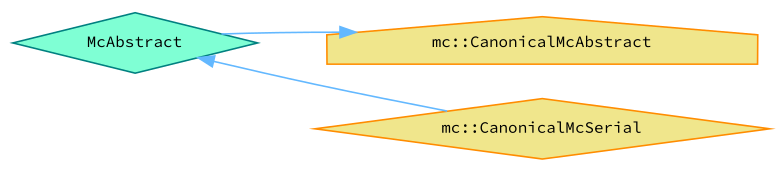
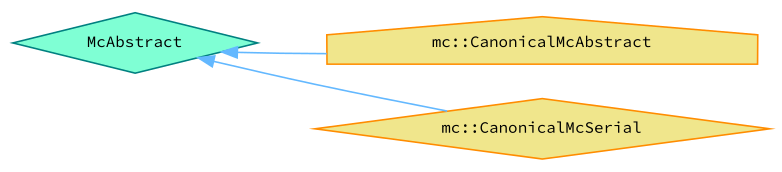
  digraph {
    fontname="Source Code Pro"
    rankdir=LR
    node [color=darkorange fillcolor=khaki fontname="Source Code Pro" fontsize=10 shape=diamond style=filled]
    edge [color=steelblue1 dir=back fontname="Source Code Pro" fontsize=10 labelfontname=Helvetica labelfontsize=10 style=solid]
    n1 [fontcolor=black height=0.2 label="mc::CanonicalMcSerial" width=0.4]
    n2 [height=0.2 label="mc::CanonicalMcAbstract" shape=house width=0.4]
    n3 [color=teal fillcolor=aquamarine height=0.2 label=McAbstract width=0.4]
    n3 -> n1
-   n2 -> n3
+   n3 -> n2
  }
